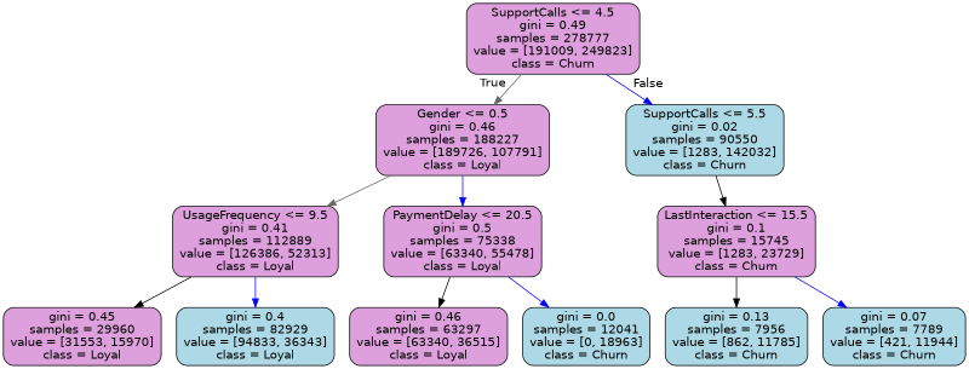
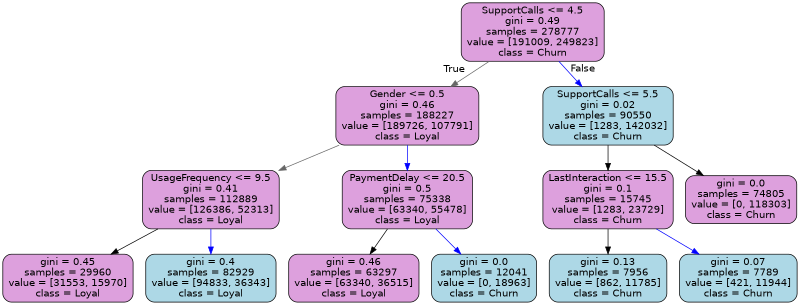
  digraph {
    node [color=black fillcolor=plum fontname=helvetica shape=box style="filled, rounded"]
    edge [fontname=helvetica color=blue]
    n1 [label="SupportCalls <= 4.5\ngini = 0.49\nsamples = 278777\nvalue = [191009, 249823]\nclass = Churn"]
    n2 [label="Gender <= 0.5\ngini = 0.46\nsamples = 188227\nvalue = [189726, 107791]\nclass = Loyal"]
    n3 [fillcolor=lightblue label="SupportCalls <= 5.5\ngini = 0.02\nsamples = 90550\nvalue = [1283, 142032]\nclass = Churn"]
    n4 [label="UsageFrequency <= 9.5\ngini = 0.41\nsamples = 112889\nvalue = [126386, 52313]\nclass = Loyal"]
    n5 [label="PaymentDelay <= 20.5\ngini = 0.5\nsamples = 75338\nvalue = [63340, 55478]\nclass = Loyal"]
    n6 [label="gini = 0.45\nsamples = 29960\nvalue = [31553, 15970]\nclass = Loyal"]
    n7 [fillcolor=lightblue label="gini = 0.4\nsamples = 82929\nvalue = [94833, 36343]\nclass = Loyal"]
    n8 [label="gini = 0.46\nsamples = 63297\nvalue = [63340, 36515]\nclass = Loyal"]
    n9 [fillcolor=lightblue label="gini = 0.0\nsamples = 12041\nvalue = [0, 18963]\nclass = Churn"]
    n10 [label="LastInteraction <= 15.5\ngini = 0.1\nsamples = 15745\nvalue = [1283, 23729]\nclass = Churn"]
+   n11 [label="gini = 0.0\nsamples = 74805\nvalue = [0, 118303]\nclass = Churn"]
    n12 [fillcolor=lightblue label="gini = 0.13\nsamples = 7956\nvalue = [862, 11785]\nclass = Churn"]
    n13 [fillcolor=lightblue label="gini = 0.07\nsamples = 7789\nvalue = [421, 11944]\nclass = Churn"]
    n1 -> n2 [headlabel=True labelangle=45 labeldistance=2.5 color=gray40]
    n1 -> n3 [headlabel=False labelangle=-45 labeldistance=2.5]
    n2 -> n4 [color=gray40]
    n2 -> n5
    n3 -> n10 [color=black]
+   n3 -> n11 [color=black]
    n4 -> n6 [color=black]
    n4 -> n7
    n5 -> n8 [color=black]
    n5 -> n9
    n10 -> n12 [color=black]
    n10 -> n13
  }
